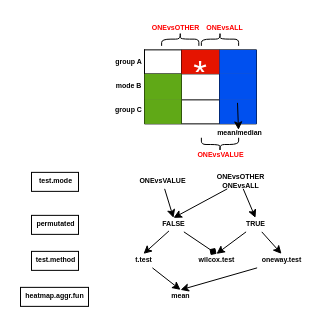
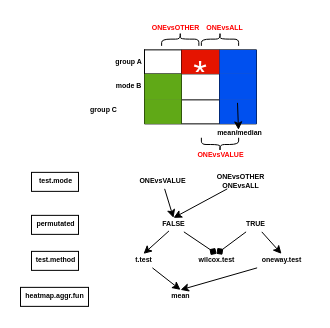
  <mxCell id="0" />
  <mxCell id="1" parent="0" />
  <mxCell id="2" value="" style="shape=table;html=1;whiteSpace=wrap;startSize=0;container=1;collapsible=0;childLayout=tableLayout;" parent="1" vertex="1"><mxGeometry x="144" y="49.37" width="112" height="74" as="geometry" /></mxCell>
  <mxCell id="3" value="" style="shape=tableRow;horizontal=0;startSize=0;swimlaneHead=0;swimlaneBody=0;top=0;left=0;bottom=0;right=0;collapsible=0;dropTarget=0;fillColor=none;points=[[0,0.5],[1,0.5]];portConstraint=eastwest;" parent="2" vertex="1"><mxGeometry width="112" height="24" as="geometry" /></mxCell>
  <mxCell id="4" value="" style="shape=partialRectangle;html=1;whiteSpace=wrap;connectable=0;fillColor=none;top=0;left=0;bottom=0;right=0;overflow=hidden;" parent="3" vertex="1"><mxGeometry width="37" height="24" as="geometry"><mxRectangle width="37" height="24" as="alternateBounds" /></mxGeometry></mxCell>
  <mxCell id="5" value="*" style="shape=partialRectangle;html=1;whiteSpace=wrap;connectable=0;fillColor=#e51400;top=0;left=0;bottom=0;right=0;overflow=hidden;strokeColor=#B20000;fontColor=#ffffff;fontSize=35;verticalAlign=middle;horizontal=1;" parent="3" vertex="1"><mxGeometry x="37" width="38" height="24" as="geometry"><mxRectangle width="38" height="24" as="alternateBounds" /></mxGeometry></mxCell>
  <mxCell id="6" value="" style="shape=partialRectangle;html=1;whiteSpace=wrap;connectable=0;fillColor=#0050ef;top=0;left=0;bottom=0;right=0;overflow=hidden;fontColor=#ffffff;strokeColor=#001DBC;" parent="3" vertex="1"><mxGeometry x="75" width="37" height="24" as="geometry"><mxRectangle width="37" height="24" as="alternateBounds" /></mxGeometry></mxCell>
  <mxCell id="7" value="" style="shape=tableRow;horizontal=0;startSize=0;swimlaneHead=0;swimlaneBody=0;top=0;left=0;bottom=0;right=0;collapsible=0;dropTarget=0;fillColor=none;points=[[0,0.5],[1,0.5]];portConstraint=eastwest;" parent="2" vertex="1"><mxGeometry y="24" width="112" height="26" as="geometry" /></mxCell>
  <mxCell id="8" value="" style="shape=partialRectangle;html=1;whiteSpace=wrap;connectable=0;fillColor=#60a917;top=0;left=0;bottom=0;right=0;overflow=hidden;fontColor=#ffffff;strokeColor=#2D7600;" parent="7" vertex="1"><mxGeometry width="37" height="26" as="geometry"><mxRectangle width="37" height="26" as="alternateBounds" /></mxGeometry></mxCell>
  <mxCell id="9" value="" style="shape=partialRectangle;html=1;whiteSpace=wrap;connectable=0;fillColor=none;top=0;left=0;bottom=0;right=0;overflow=hidden;" parent="7" vertex="1"><mxGeometry x="37" width="38" height="26" as="geometry"><mxRectangle width="38" height="26" as="alternateBounds" /></mxGeometry></mxCell>
  <mxCell id="10" value="" style="shape=partialRectangle;html=1;whiteSpace=wrap;connectable=0;fillColor=#0050ef;top=0;left=0;bottom=0;right=0;overflow=hidden;fontColor=#ffffff;strokeColor=#001DBC;" parent="7" vertex="1"><mxGeometry x="75" width="37" height="26" as="geometry"><mxRectangle width="37" height="26" as="alternateBounds" /></mxGeometry></mxCell>
  <mxCell id="11" value="" style="shape=tableRow;horizontal=0;startSize=0;swimlaneHead=0;swimlaneBody=0;top=0;left=0;bottom=0;right=0;collapsible=0;dropTarget=0;fillColor=none;points=[[0,0.5],[1,0.5]];portConstraint=eastwest;" parent="2" vertex="1"><mxGeometry y="50" width="112" height="24" as="geometry" /></mxCell>
  <mxCell id="12" value="" style="shape=partialRectangle;html=1;whiteSpace=wrap;connectable=0;fillColor=#60a917;top=0;left=0;bottom=0;right=0;overflow=hidden;fontColor=#ffffff;strokeColor=#2D7600;" parent="11" vertex="1"><mxGeometry width="37" height="24" as="geometry"><mxRectangle width="37" height="24" as="alternateBounds" /></mxGeometry></mxCell>
  <mxCell id="13" value="" style="shape=partialRectangle;html=1;whiteSpace=wrap;connectable=0;fillColor=none;top=0;left=0;bottom=0;right=0;overflow=hidden;" parent="11" vertex="1"><mxGeometry x="37" width="38" height="24" as="geometry"><mxRectangle width="38" height="24" as="alternateBounds" /></mxGeometry></mxCell>
  <mxCell id="14" value="" style="shape=partialRectangle;html=1;whiteSpace=wrap;connectable=0;fillColor=#0050ef;top=0;left=0;bottom=0;right=0;overflow=hidden;pointerEvents=1;fontColor=#ffffff;strokeColor=#001DBC;" parent="11" vertex="1"><mxGeometry x="75" width="37" height="24" as="geometry"><mxRectangle width="37" height="24" as="alternateBounds" /></mxGeometry></mxCell>
  <mxCell id="15" value="" style="shape=curlyBracket;whiteSpace=wrap;html=1;rounded=1;flipH=1;fontSize=35;fontColor=#FF0000;rotation=-90;" parent="1" vertex="1"><mxGeometry x="212.75" y="20" width="13.5" height="37.25" as="geometry" /></mxCell>
  <mxCell id="16" value="&lt;font style=&quot;font-size: 7px;&quot;&gt;ONEvsALL&lt;/font&gt;" style="text;strokeColor=none;fillColor=none;html=1;fontSize=7;fontStyle=1;verticalAlign=middle;align=center;fontColor=#FF0000;" parent="1" vertex="1"><mxGeometry x="196" y="20" width="55.5" height="16" as="geometry" /></mxCell>
  <mxCell id="17" value="" style="shape=curlyBracket;whiteSpace=wrap;html=1;rounded=1;flipH=1;fontSize=35;fontColor=#FF0000;rotation=-90;" parent="1" vertex="1"><mxGeometry x="173" y="20" width="13.5" height="37.25" as="geometry" /></mxCell>
  <mxCell id="18" value="&lt;font style=&quot;font-size: 7px;&quot;&gt;ONEvsOTHER&lt;/font&gt;" style="text;strokeColor=none;fillColor=none;html=1;fontSize=7;fontStyle=1;verticalAlign=middle;align=center;fontColor=#FF0000;" parent="1" vertex="1"><mxGeometry x="147" y="20" width="55.5" height="16" as="geometry" /></mxCell>
  <mxCell id="19" value="&lt;font style=&quot;font-size: 7px;&quot;&gt;mean/median&lt;/font&gt;" style="text;strokeColor=none;fillColor=none;html=1;fontSize=7;fontStyle=1;verticalAlign=middle;align=center;fontColor=#000000;" parent="1" vertex="1"><mxGeometry x="210.75" y="125.37" width="55.5" height="16" as="geometry" /></mxCell>
  <mxCell id="20" value="" style="endArrow=classic;html=1;rounded=0;fontSize=7;fontColor=#000000;" parent="1" edge="1"><mxGeometry width="50" height="50" relative="1" as="geometry"><mxPoint x="237" y="102.37" as="sourcePoint" /><mxPoint x="238" y="129.37" as="targetPoint" /></mxGeometry></mxCell>
  <mxCell id="21" value="" style="shape=curlyBracket;whiteSpace=wrap;html=1;rounded=1;flipH=1;fontSize=35;fontColor=#FF0000;rotation=90;" parent="1" vertex="1"><mxGeometry x="212.75" y="125.37" width="13.5" height="37.25" as="geometry" /></mxCell>
  <mxCell id="22" value="&lt;font style=&quot;font-size: 7px;&quot;&gt;ONEvsVALUE&lt;/font&gt;" style="text;strokeColor=none;fillColor=none;html=1;fontSize=7;fontStyle=1;verticalAlign=middle;align=center;fontColor=#FF0000;" parent="1" vertex="1"><mxGeometry x="191.75" y="146.62" width="55.5" height="16" as="geometry" /></mxCell>
  <mxCell id="23" value="&lt;font style=&quot;font-size: 7px;&quot;&gt;group A&lt;/font&gt;" style="text;strokeColor=none;fillColor=none;html=1;fontSize=7;fontStyle=1;verticalAlign=middle;align=center;fontColor=#000000;" parent="1" vertex="1"><mxGeometry x="111" y="54.37" width="33" height="16" as="geometry" /></mxCell>
  <mxCell id="24" value="&lt;font style=&quot;font-size: 7px;&quot;&gt;mode B&lt;/font&gt;" style="text;strokeColor=none;fillColor=none;html=1;fontSize=7;fontStyle=1;verticalAlign=middle;align=center;fontColor=#000000;" parent="1" vertex="1"><mxGeometry x="111" y="78.37" width="33" height="16" as="geometry" /></mxCell>
- <mxCell id="25" value="&lt;font style=&quot;font-size: 7px;&quot;&gt;group C&lt;/font&gt;" style="text;strokeColor=none;fillColor=none;html=1;fontSize=7;fontStyle=1;verticalAlign=middle;align=center;fontColor=#000000;" parent="1" vertex="1"><mxGeometry x="111" y="102.37" width="33" height="16" as="geometry" /></mxCell>
+ <mxCell id="25" value="&lt;font style=&quot;font-size: 7px;&quot;&gt;group C&lt;/font&gt;" style="text;strokeColor=none;fillColor=none;html=1;fontSize=7;fontStyle=1;verticalAlign=middle;align=center;fontColor=#000000;" parent="1" vertex="1"><mxGeometry x="86" y="102.37" width="33" height="16" as="geometry" /></mxCell>
  <mxCell id="26" value="test.mode" style="text;strokeColor=default;fillColor=none;html=1;fontSize=7;fontStyle=1;verticalAlign=middle;align=center;fontColor=#000000;" parent="1" vertex="1"><mxGeometry x="31" y="171.87" width="47" height="19" as="geometry" /></mxCell>
  <mxCell id="27" style="edgeStyle=none;rounded=0;orthogonalLoop=1;jettySize=auto;html=1;entryX=0.5;entryY=0;entryDx=0;entryDy=0;fontSize=7;fontColor=#000000;" parent="1" source="28" target="35" edge="1"><mxGeometry relative="1" as="geometry" /></mxCell>
  <mxCell id="28" value="ONEvsVALUE" style="text;strokeColor=none;fillColor=none;html=1;fontSize=7;fontStyle=1;verticalAlign=middle;align=center;labelBorderColor=none;fontColor=#000000;" parent="1" vertex="1"><mxGeometry x="135" y="174.37" width="54" height="14" as="geometry" /></mxCell>
- <mxCell id="29" style="rounded=0;orthogonalLoop=1;jettySize=auto;html=1;entryX=0.5;entryY=0;entryDx=0;entryDy=0;fontSize=7;fontColor=#000000;" parent="1" source="31" target="38" edge="1"><mxGeometry relative="1" as="geometry" /></mxCell>
  <mxCell id="30" style="edgeStyle=none;rounded=0;orthogonalLoop=1;jettySize=auto;html=1;entryX=0.5;entryY=0;entryDx=0;entryDy=0;fontSize=7;fontColor=#000000;" parent="1" source="31" target="35" edge="1"><mxGeometry relative="1" as="geometry" /></mxCell>
  <mxCell id="31" value="ONEvsOTHER&lt;br&gt;ONEvsALL" style="text;strokeColor=none;fillColor=none;html=1;fontSize=7;fontStyle=1;verticalAlign=middle;align=center;labelBorderColor=none;fontColor=#000000;" parent="1" vertex="1"><mxGeometry x="212.75" y="174.37" width="54" height="14" as="geometry" /></mxCell>
  <mxCell id="32" value="permutated" style="text;strokeColor=default;fillColor=none;html=1;fontSize=7;fontStyle=1;verticalAlign=middle;align=center;fontColor=#000000;" parent="1" vertex="1"><mxGeometry x="31" y="214.87" width="47" height="19" as="geometry" /></mxCell>
  <mxCell id="33" style="edgeStyle=none;rounded=0;orthogonalLoop=1;jettySize=auto;html=1;entryX=0.5;entryY=0;entryDx=0;entryDy=0;fontSize=7;fontColor=#000000;exitX=0.416;exitY=0.935;exitDx=0;exitDy=0;exitPerimeter=0;" parent="1" source="35" target="40" edge="1"><mxGeometry relative="1" as="geometry" /></mxCell>
  <mxCell id="34" style="edgeStyle=none;rounded=0;orthogonalLoop=1;jettySize=auto;html=1;entryX=0.5;entryY=0;entryDx=0;entryDy=0;fontSize=7;fontColor=#000000;endArrow=diamond;" parent="1" source="35" target="41" edge="1"><mxGeometry relative="1" as="geometry" /></mxCell>
  <mxCell id="35" value="FALSE" style="text;strokeColor=none;fillColor=none;html=1;fontSize=7;fontStyle=1;verticalAlign=middle;align=center;labelBorderColor=none;fontColor=#000000;" parent="1" vertex="1"><mxGeometry x="146" y="217.37" width="54" height="14" as="geometry" /></mxCell>
- <mxCell id="36" style="edgeStyle=none;rounded=0;orthogonalLoop=1;jettySize=auto;html=1;entryX=0.5;entryY=0;entryDx=0;entryDy=0;fontSize=7;fontColor=#000000;" parent="1" source="38" target="41" edge="1"><mxGeometry relative="1" as="geometry" /></mxCell>
+ <mxCell id="36" style="edgeStyle=none;rounded=0;orthogonalLoop=1;jettySize=auto;html=1;entryX=0.5;entryY=0;entryDx=0;entryDy=0;fontSize=7;fontColor=#000000;endArrow=diamond;" parent="1" source="38" target="41" edge="1"><mxGeometry relative="1" as="geometry" /></mxCell>
  <mxCell id="37" style="edgeStyle=none;rounded=0;orthogonalLoop=1;jettySize=auto;html=1;entryX=0.5;entryY=0;entryDx=0;entryDy=0;fontSize=7;fontColor=#000000;" parent="1" source="38" target="43" edge="1"><mxGeometry relative="1" as="geometry" /></mxCell>
  <mxCell id="38" value="TRUE" style="text;strokeColor=none;fillColor=none;html=1;fontSize=7;fontStyle=1;verticalAlign=middle;align=center;labelBorderColor=none;fontColor=#000000;" parent="1" vertex="1"><mxGeometry x="228" y="217.37" width="54" height="14" as="geometry" /></mxCell>
  <mxCell id="39" style="edgeStyle=none;rounded=0;orthogonalLoop=1;jettySize=auto;html=1;entryX=0.5;entryY=0;entryDx=0;entryDy=0;fontSize=7;fontColor=#000000;" parent="1" source="40" target="44" edge="1"><mxGeometry relative="1" as="geometry" /></mxCell>
  <mxCell id="40" value="t.test" style="text;strokeColor=none;fillColor=none;html=1;fontSize=7;fontStyle=1;verticalAlign=middle;align=center;labelBorderColor=none;fontColor=#000000;" parent="1" vertex="1"><mxGeometry x="116" y="253.37" width="54" height="14" as="geometry" /></mxCell>
  <mxCell id="41" value="wilcox.test" style="text;strokeColor=none;fillColor=none;html=1;fontSize=7;fontStyle=1;verticalAlign=middle;align=center;labelBorderColor=none;fontColor=#000000;" parent="1" vertex="1"><mxGeometry x="189" y="253.37" width="54" height="14" as="geometry" /></mxCell>
  <mxCell id="42" style="edgeStyle=none;rounded=0;orthogonalLoop=1;jettySize=auto;html=1;entryX=0.5;entryY=0;entryDx=0;entryDy=0;fontSize=7;fontColor=#000000;" parent="1" source="43" target="44" edge="1"><mxGeometry relative="1" as="geometry" /></mxCell>
  <mxCell id="43" value="oneway.test" style="text;strokeColor=none;fillColor=none;html=1;fontSize=7;fontStyle=1;verticalAlign=middle;align=center;labelBorderColor=none;fontColor=#000000;" parent="1" vertex="1"><mxGeometry x="254" y="253.37" width="54" height="14" as="geometry" /></mxCell>
  <mxCell id="44" value="mean" style="text;strokeColor=none;fillColor=none;html=1;fontSize=7;fontStyle=1;verticalAlign=middle;align=center;labelBorderColor=none;fontColor=#000000;" parent="1" vertex="1"><mxGeometry x="153" y="289.37" width="54" height="14" as="geometry" /></mxCell>
  <mxCell id="45" value="test.method" style="text;strokeColor=default;fillColor=none;html=1;fontSize=7;fontStyle=1;verticalAlign=middle;align=center;fontColor=#000000;" parent="1" vertex="1"><mxGeometry x="31" y="250.87" width="47" height="19" as="geometry" /></mxCell>
  <mxCell id="46" value="heatmap.aggr.fun" style="text;strokeColor=default;fillColor=none;html=1;fontSize=7;fontStyle=1;verticalAlign=middle;align=center;fontColor=#000000;" parent="1" vertex="1"><mxGeometry x="20" y="286.87" width="68" height="19" as="geometry" /></mxCell>
